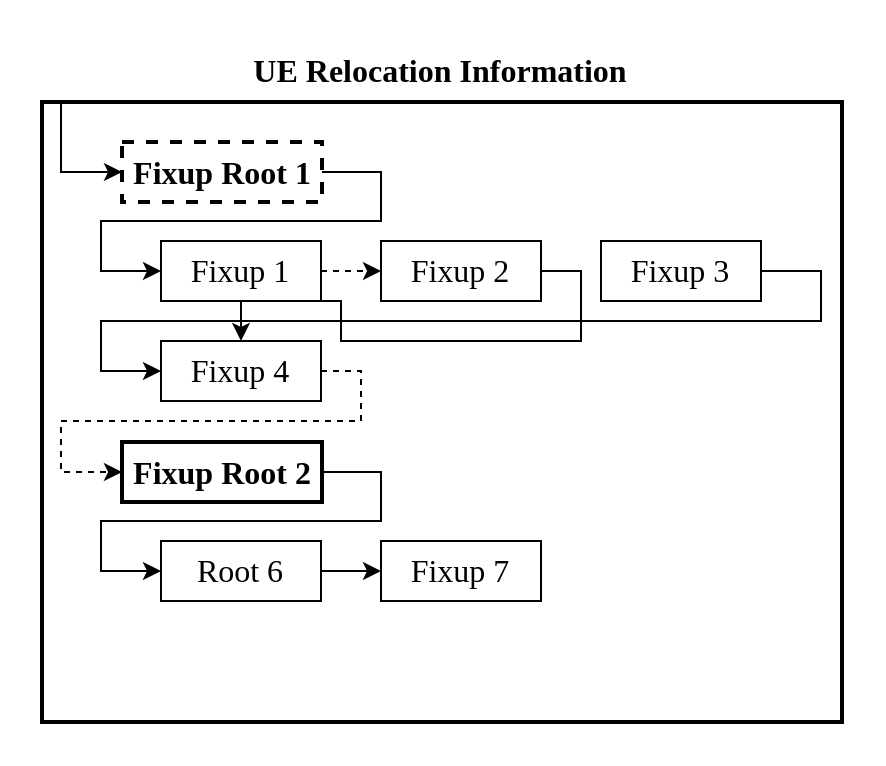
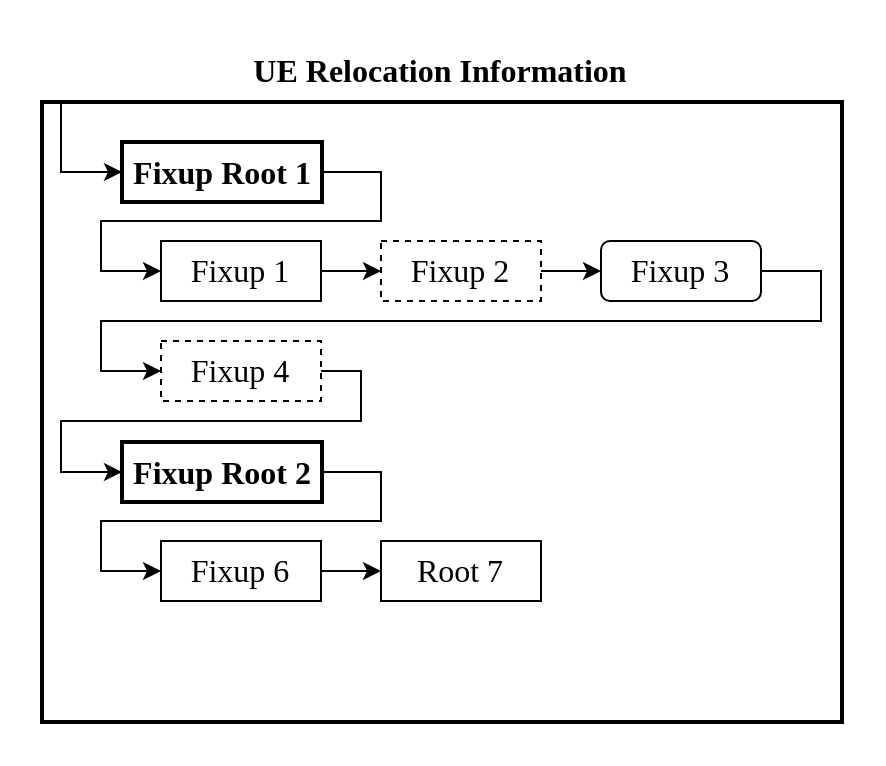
  <mxCell id="0" />
  <mxCell id="1" parent="0" />
  <mxCell id="2" value="" style="rounded=0;whiteSpace=wrap;html=1;fillColor=none;strokeWidth=2;" parent="1" vertex="1"><mxGeometry x="20.5" y="50.5" width="400" height="310" as="geometry" /></mxCell>
  <mxCell id="3" style="edgeStyle=orthogonalEdgeStyle;rounded=0;orthogonalLoop=1;jettySize=auto;html=1;exitX=1;exitY=0.5;exitDx=0;exitDy=0;entryX=0;entryY=0.5;entryDx=0;entryDy=0;" parent="1" source="5" target="7" edge="1"><mxGeometry relative="1" as="geometry"><Array as="points"><mxPoint x="190" y="85" /><mxPoint x="190" y="110" /><mxPoint x="50" y="110" /><mxPoint x="50" y="135" /></Array></mxGeometry></mxCell>
  <mxCell id="4" style="edgeStyle=orthogonalEdgeStyle;rounded=0;orthogonalLoop=1;jettySize=auto;html=1;exitX=0;exitY=0.5;exitDx=0;exitDy=0;startArrow=classic;startFill=1;endArrow=none;endFill=0;" parent="1" source="5" edge="1"><mxGeometry relative="1" as="geometry"><mxPoint x="30" y="50" as="targetPoint" /><Array as="points"><mxPoint x="30" y="85" /><mxPoint x="30" y="50" /></Array></mxGeometry></mxCell>
- <mxCell id="5" value="&lt;font style=&quot;font-size: 16px;&quot; face=&quot;LMRoman10-Regular&quot;&gt;&lt;b&gt;Fixup Root 1&lt;/b&gt;&lt;/font&gt;" style="rounded=0;whiteSpace=wrap;html=1;strokeWidth=2;dashed=1;" parent="1" vertex="1"><mxGeometry x="60.5" y="70.5" width="100" height="30" as="geometry" /></mxCell>
- <mxCell id="6" style="edgeStyle=orthogonalEdgeStyle;rounded=0;orthogonalLoop=1;jettySize=auto;html=1;exitX=1;exitY=0.5;exitDx=0;exitDy=0;entryX=0;entryY=0.5;entryDx=0;entryDy=0;dashed=1;" parent="1" source="7" target="15" edge="1"><mxGeometry relative="1" as="geometry" /></mxCell>
+ <mxCell id="5" value="&lt;font style=&quot;font-size: 16px;&quot; face=&quot;LMRoman10-Regular&quot;&gt;&lt;b&gt;Fixup Root 1&lt;/b&gt;&lt;/font&gt;" style="rounded=0;whiteSpace=wrap;html=1;strokeWidth=2;" parent="1" vertex="1"><mxGeometry x="60.5" y="70.5" width="100" height="30" as="geometry" /></mxCell>
+ <mxCell id="6" style="edgeStyle=orthogonalEdgeStyle;rounded=0;orthogonalLoop=1;jettySize=auto;html=1;exitX=1;exitY=0.5;exitDx=0;exitDy=0;entryX=0;entryY=0.5;entryDx=0;entryDy=0;" parent="1" source="7" target="15" edge="1"><mxGeometry relative="1" as="geometry" /></mxCell>
  <mxCell id="7" value="&lt;font face=&quot;LMRoman10-Regular&quot;&gt;&lt;font size=&quot;3&quot;&gt;Fixup&amp;nbsp;1&lt;/font&gt;&lt;/font&gt;" style="rounded=0;whiteSpace=wrap;html=1;" parent="1" vertex="1"><mxGeometry x="80" y="120" width="80" height="30" as="geometry" /></mxCell>
- <mxCell id="8" style="edgeStyle=orthogonalEdgeStyle;rounded=0;orthogonalLoop=1;jettySize=auto;html=1;exitX=1;exitY=0.5;exitDx=0;exitDy=0;entryX=0;entryY=0.5;entryDx=0;entryDy=0;dashed=1;" parent="1" source="9" target="11" edge="1"><mxGeometry relative="1" as="geometry"><Array as="points"><mxPoint x="180" y="185" /><mxPoint x="180" y="210" /><mxPoint x="30" y="210" /><mxPoint x="30" y="235" /></Array></mxGeometry></mxCell>
- <mxCell id="9" value="&lt;font face=&quot;LMRoman10-Regular&quot;&gt;&lt;font size=&quot;3&quot;&gt;Fixup&amp;nbsp;4&lt;/font&gt;&lt;/font&gt;" style="rounded=0;whiteSpace=wrap;html=1;" parent="1" vertex="1"><mxGeometry x="80" y="170" width="80" height="30" as="geometry" /></mxCell>
+ <mxCell id="8" style="edgeStyle=orthogonalEdgeStyle;rounded=0;orthogonalLoop=1;jettySize=auto;html=1;exitX=1;exitY=0.5;exitDx=0;exitDy=0;entryX=0;entryY=0.5;entryDx=0;entryDy=0;" parent="1" source="9" target="11" edge="1"><mxGeometry relative="1" as="geometry"><Array as="points"><mxPoint x="180" y="185" /><mxPoint x="180" y="210" /><mxPoint x="30" y="210" /><mxPoint x="30" y="235" /></Array></mxGeometry></mxCell>
+ <mxCell id="9" value="&lt;font face=&quot;LMRoman10-Regular&quot;&gt;&lt;font size=&quot;3&quot;&gt;Fixup&amp;nbsp;4&lt;/font&gt;&lt;/font&gt;" style="rounded=0;whiteSpace=wrap;html=1;dashed=1;" parent="1" vertex="1"><mxGeometry x="80" y="170" width="80" height="30" as="geometry" /></mxCell>
  <mxCell id="10" style="edgeStyle=orthogonalEdgeStyle;rounded=0;orthogonalLoop=1;jettySize=auto;html=1;exitX=1;exitY=0.5;exitDx=0;exitDy=0;entryX=0;entryY=0.5;entryDx=0;entryDy=0;" parent="1" source="11" target="13" edge="1"><mxGeometry relative="1" as="geometry"><Array as="points"><mxPoint x="190" y="235" /><mxPoint x="190" y="260" /><mxPoint x="50" y="260" /><mxPoint x="50" y="285" /></Array></mxGeometry></mxCell>
  <mxCell id="11" value="&lt;font face=&quot;LMRoman10-Regular&quot;&gt;&lt;font size=&quot;3&quot;&gt;&lt;b&gt;Fixup&amp;nbsp;Root 2&lt;/b&gt;&lt;/font&gt;&lt;/font&gt;" style="rounded=0;whiteSpace=wrap;html=1;strokeWidth=2;" parent="1" vertex="1"><mxGeometry x="60.5" y="220.5" width="100" height="30" as="geometry" /></mxCell>
  <mxCell id="12" style="edgeStyle=orthogonalEdgeStyle;rounded=0;orthogonalLoop=1;jettySize=auto;html=1;exitX=1;exitY=0.5;exitDx=0;exitDy=0;entryX=0;entryY=0.5;entryDx=0;entryDy=0;" parent="1" source="13" target="18" edge="1"><mxGeometry relative="1" as="geometry" /></mxCell>
- <mxCell id="13" value="&lt;font face=&quot;LMRoman10-Regular&quot;&gt;&lt;font size=&quot;3&quot;&gt;Root&amp;nbsp;6&lt;/font&gt;&lt;/font&gt;" style="rounded=0;whiteSpace=wrap;html=1;" parent="1" vertex="1"><mxGeometry x="80" y="270" width="80" height="30" as="geometry" /></mxCell>
- <mxCell id="14" style="edgeStyle=orthogonalEdgeStyle;rounded=0;orthogonalLoop=1;jettySize=auto;html=1;exitX=1;exitY=0.5;exitDx=0;exitDy=0;" parent="1" source="15" target="9" edge="1"><mxGeometry relative="1" as="geometry" /></mxCell>
- <mxCell id="15" value="&lt;font face=&quot;LMRoman10-Regular&quot;&gt;&lt;font size=&quot;3&quot;&gt;Fixup&amp;nbsp;2&lt;/font&gt;&lt;/font&gt;" style="rounded=0;whiteSpace=wrap;html=1;" parent="1" vertex="1"><mxGeometry x="190" y="120" width="80" height="30" as="geometry" /></mxCell>
+ <mxCell id="13" value="&lt;font face=&quot;LMRoman10-Regular&quot;&gt;&lt;font size=&quot;3&quot;&gt;Fixup&amp;nbsp;6&lt;/font&gt;&lt;/font&gt;" style="rounded=0;whiteSpace=wrap;html=1;" parent="1" vertex="1"><mxGeometry x="80" y="270" width="80" height="30" as="geometry" /></mxCell>
+ <mxCell id="14" style="edgeStyle=orthogonalEdgeStyle;rounded=0;orthogonalLoop=1;jettySize=auto;html=1;exitX=1;exitY=0.5;exitDx=0;exitDy=0;entryX=0;entryY=0.5;entryDx=0;entryDy=0;" parent="1" source="15" target="17" edge="1"><mxGeometry relative="1" as="geometry" /></mxCell>
+ <mxCell id="15" value="&lt;font face=&quot;LMRoman10-Regular&quot;&gt;&lt;font size=&quot;3&quot;&gt;Fixup&amp;nbsp;2&lt;/font&gt;&lt;/font&gt;" style="rounded=0;whiteSpace=wrap;html=1;dashed=1;" parent="1" vertex="1"><mxGeometry x="190" y="120" width="80" height="30" as="geometry" /></mxCell>
  <mxCell id="16" style="edgeStyle=orthogonalEdgeStyle;rounded=0;orthogonalLoop=1;jettySize=auto;html=1;exitX=1;exitY=0.5;exitDx=0;exitDy=0;entryX=0;entryY=0.5;entryDx=0;entryDy=0;" parent="1" source="17" target="9" edge="1"><mxGeometry relative="1" as="geometry"><Array as="points"><mxPoint x="410" y="135" /><mxPoint x="410" y="160" /><mxPoint x="50" y="160" /><mxPoint x="50" y="185" /></Array></mxGeometry></mxCell>
- <mxCell id="17" value="&lt;font face=&quot;LMRoman10-Regular&quot;&gt;&lt;font size=&quot;3&quot;&gt;Fixup&amp;nbsp;3&lt;/font&gt;&lt;/font&gt;" style="rounded=0;whiteSpace=wrap;html=1;" parent="1" vertex="1"><mxGeometry x="300" y="120" width="80" height="30" as="geometry" /></mxCell>
- <mxCell id="18" value="&lt;font face=&quot;LMRoman10-Regular&quot;&gt;&lt;font size=&quot;3&quot;&gt;Fixup 7&lt;/font&gt;&lt;/font&gt;" style="rounded=0;whiteSpace=wrap;html=1;" parent="1" vertex="1"><mxGeometry x="190" y="270" width="80" height="30" as="geometry" /></mxCell>
+ <mxCell id="17" value="&lt;font face=&quot;LMRoman10-Regular&quot;&gt;&lt;font size=&quot;3&quot;&gt;Fixup&amp;nbsp;3&lt;/font&gt;&lt;/font&gt;" style="whiteSpace=wrap;html=1;rounded=1;" parent="1" vertex="1"><mxGeometry x="300" y="120" width="80" height="30" as="geometry" /></mxCell>
+ <mxCell id="18" value="&lt;font face=&quot;LMRoman10-Regular&quot;&gt;&lt;font size=&quot;3&quot;&gt;Root 7&lt;/font&gt;&lt;/font&gt;" style="rounded=0;whiteSpace=wrap;html=1;" parent="1" vertex="1"><mxGeometry x="190" y="270" width="80" height="30" as="geometry" /></mxCell>
  <mxCell id="19" value="&lt;b&gt;UE Relocation Information&lt;/b&gt;" style="text;html=1;strokeColor=none;fillColor=none;align=center;verticalAlign=middle;whiteSpace=wrap;rounded=0;fontFamily=LMRoman10-Regular;fontSize=16;fontColor=default;" parent="1" vertex="1"><mxGeometry x="20" y="20" width="400" height="30" as="geometry" /></mxCell>
